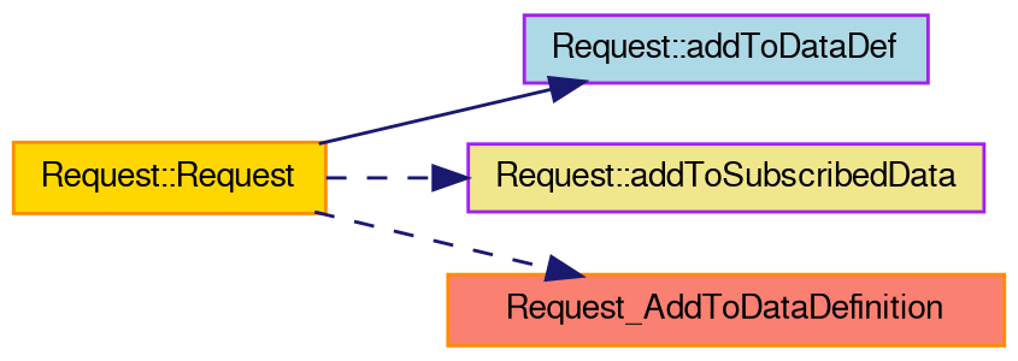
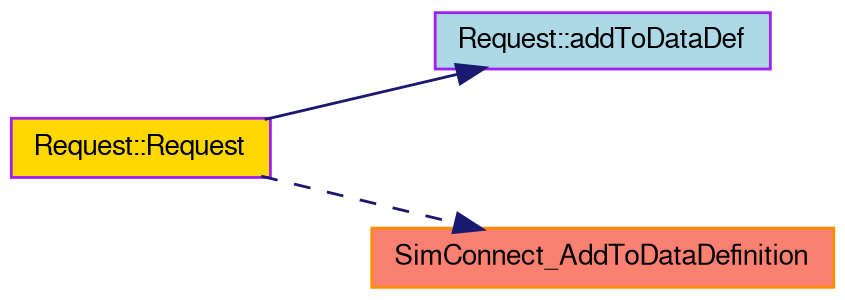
  digraph {
    rankdir=LR
    node [color=darkorange fontname=FreeSans fontsize=10 shape=record style=filled]
    edge [color=midnightblue fontname=FreeSans fontsize=10 labelfontname=FreeSans labelfontsize=10 style=dashed]
-   n1 [fillcolor=gold fontcolor=black height=0.2 label="Request::Request" width=0.4]
+   n1 [color=purple fillcolor=gold fontcolor=black height=0.2 label="Request::Request" width=0.4]
    n2 [color=purple fillcolor=lightblue height=0.2 label="Request::addToDataDef" width=0.4]
-   n3 [color=purple fillcolor=khaki height=0.2 label="Request::addToSubscribedData" width=0.4]
-   n4 [fillcolor=salmon height=0.2 label=Request_AddToDataDefinition width=0.4]
+   n4 [fillcolor=salmon height=0.2 label=SimConnect_AddToDataDefinition width=0.4]
    n1 -> n2 [style=solid]
-   n1 -> n3
    n1 -> n4
  }
